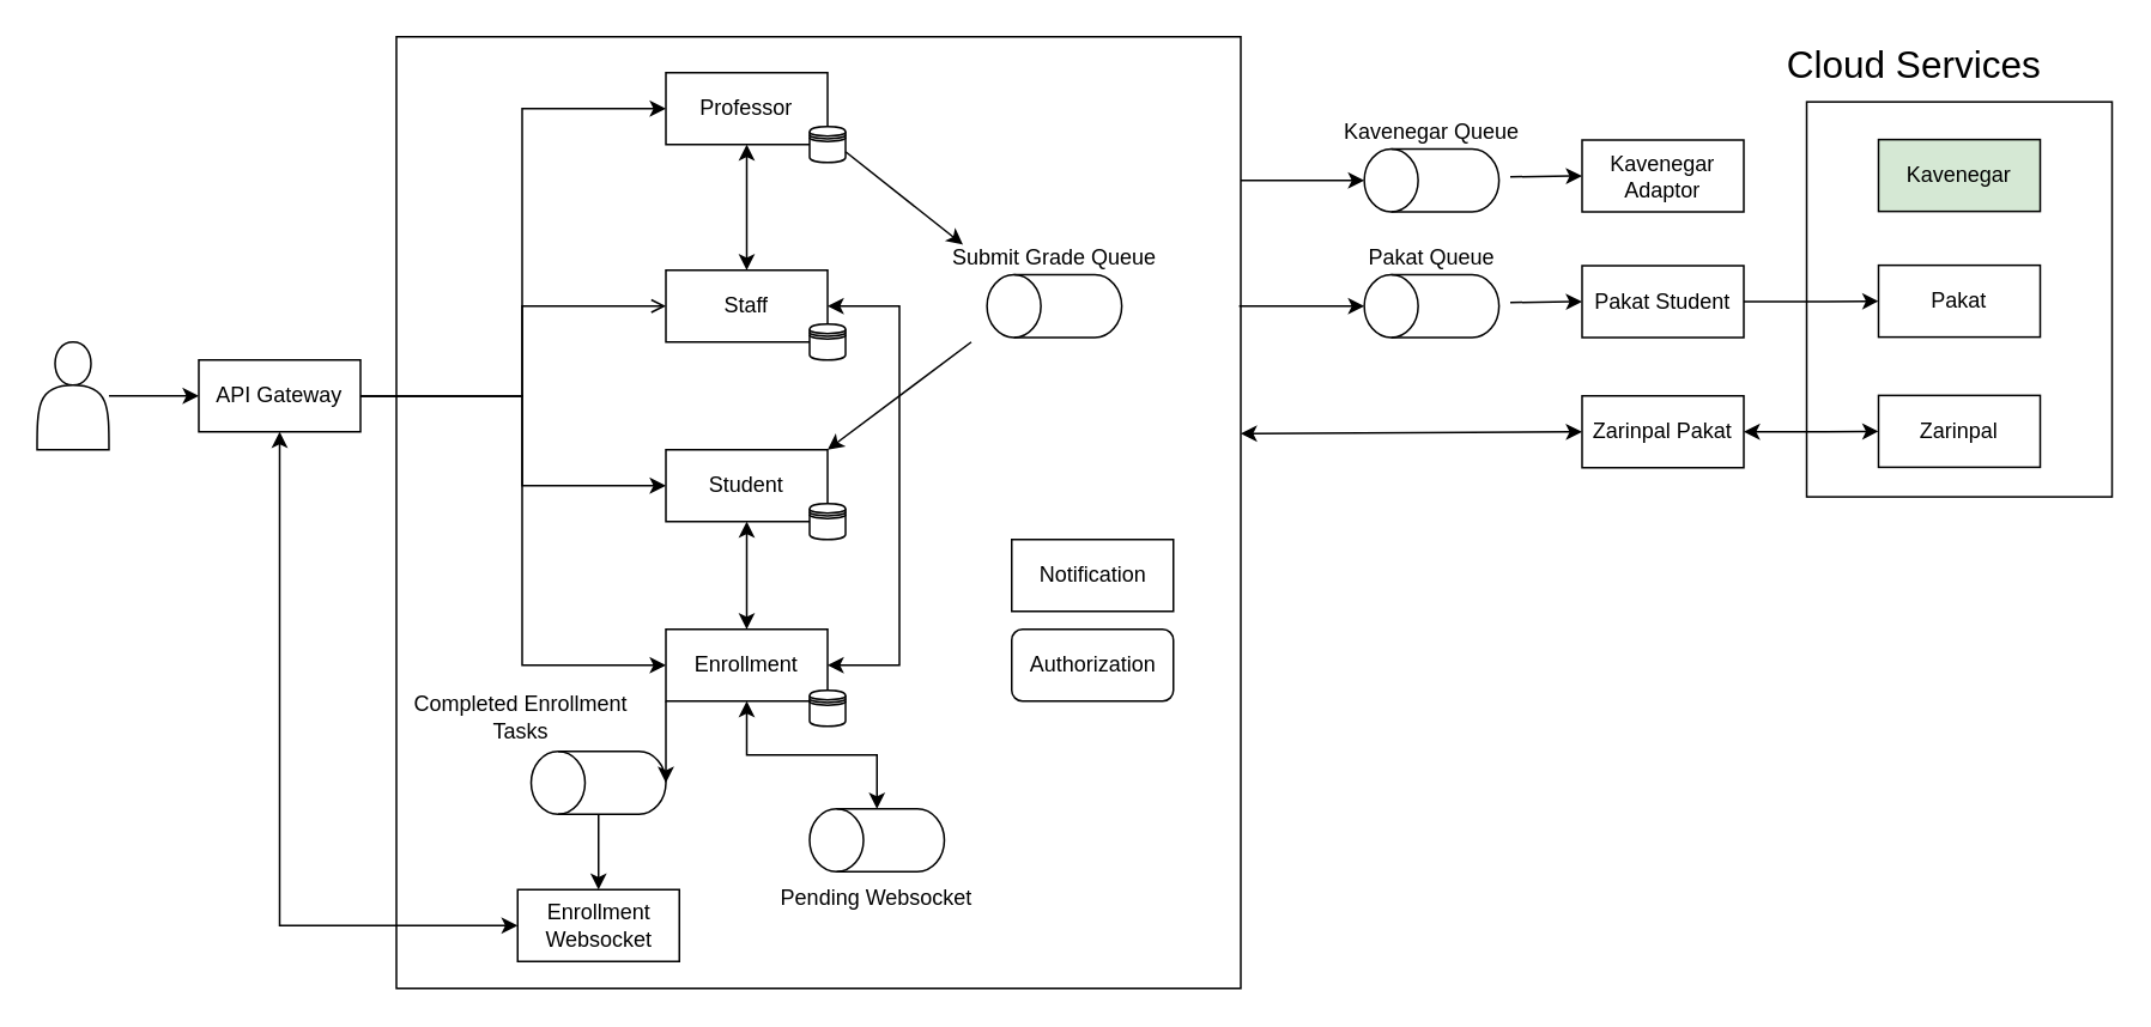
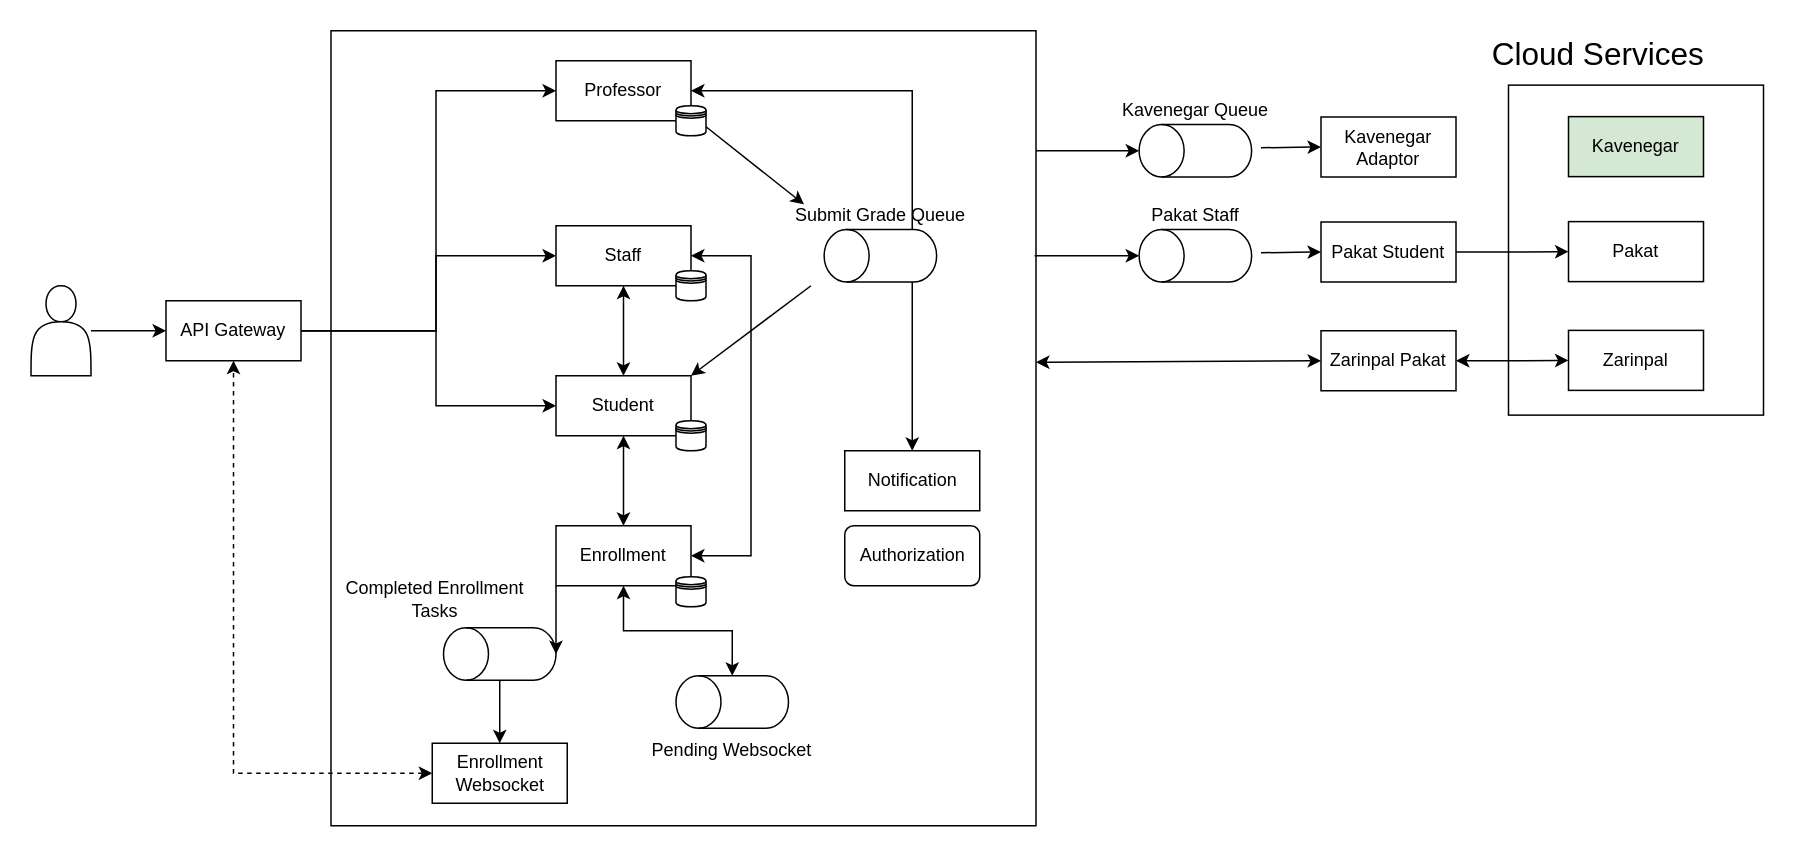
  <mxCell id="0" />
  <mxCell id="1" parent="0" />
  <mxCell id="2" style="edgeStyle=orthogonalEdgeStyle;rounded=0;orthogonalLoop=1;jettySize=auto;html=1;entryX=0;entryY=0.5;entryDx=0;entryDy=0;" parent="1" source="3" target="8" edge="1"><mxGeometry relative="1" as="geometry" /></mxCell>
  <mxCell id="3" value="" style="shape=actor;whiteSpace=wrap;html=1;" parent="1" vertex="1"><mxGeometry x="20" y="190" width="40" height="60" as="geometry" /></mxCell>
  <mxCell id="4" style="edgeStyle=orthogonalEdgeStyle;rounded=0;orthogonalLoop=1;jettySize=auto;html=1;entryX=0;entryY=0.5;entryDx=0;entryDy=0;" edge="1" parent="1" source="8" target="18"><mxGeometry relative="1" as="geometry"><Array as="points"><mxPoint x="290" y="220" /><mxPoint x="290" y="60" /></Array></mxGeometry></mxCell>
- <mxCell id="5" style="edgeStyle=orthogonalEdgeStyle;rounded=0;orthogonalLoop=1;jettySize=auto;html=1;entryX=0;entryY=0.5;entryDx=0;entryDy=0;endArrow=open;" edge="1" parent="1" source="8" target="11"><mxGeometry relative="1" as="geometry"><Array as="points"><mxPoint x="290" y="220" /><mxPoint x="290" y="170" /></Array></mxGeometry></mxCell>
+ <mxCell id="5" style="edgeStyle=orthogonalEdgeStyle;rounded=0;orthogonalLoop=1;jettySize=auto;html=1;entryX=0;entryY=0.5;entryDx=0;entryDy=0;" edge="1" parent="1" source="8" target="11"><mxGeometry relative="1" as="geometry"><Array as="points"><mxPoint x="290" y="220" /><mxPoint x="290" y="170" /></Array></mxGeometry></mxCell>
  <mxCell id="6" style="edgeStyle=orthogonalEdgeStyle;rounded=0;orthogonalLoop=1;jettySize=auto;html=1;entryX=0;entryY=0.5;entryDx=0;entryDy=0;" edge="1" parent="1" source="8" target="14"><mxGeometry relative="1" as="geometry"><Array as="points"><mxPoint x="290" y="220" /><mxPoint x="290" y="270" /></Array></mxGeometry></mxCell>
- <mxCell id="7" style="edgeStyle=orthogonalEdgeStyle;rounded=0;orthogonalLoop=1;jettySize=auto;html=1;entryX=0;entryY=0.5;entryDx=0;entryDy=0;" edge="1" parent="1" source="8" target="16"><mxGeometry relative="1" as="geometry"><Array as="points"><mxPoint x="290" y="220" /><mxPoint x="290" y="370" /></Array></mxGeometry></mxCell>
  <mxCell id="8" value="API Gateway" style="rounded=0;whiteSpace=wrap;html=1;" parent="1" vertex="1"><mxGeometry x="110" y="200" width="90" height="40" as="geometry" /></mxCell>
+ <mxCell id="9" style="edgeStyle=orthogonalEdgeStyle;rounded=0;orthogonalLoop=1;jettySize=auto;html=1;entryX=0.5;entryY=0;entryDx=0;entryDy=0;startArrow=classic;startFill=1;endArrow=classic;endFill=1;" edge="1" parent="1" source="11" target="14"><mxGeometry relative="1" as="geometry" /></mxCell>
  <mxCell id="10" style="edgeStyle=orthogonalEdgeStyle;rounded=0;orthogonalLoop=1;jettySize=auto;html=1;entryX=1;entryY=0.5;entryDx=0;entryDy=0;startArrow=classic;startFill=1;endArrow=classic;endFill=1;" edge="1" parent="1" source="11" target="16"><mxGeometry relative="1" as="geometry"><Array as="points"><mxPoint x="500" y="170" /><mxPoint x="500" y="370" /></Array></mxGeometry></mxCell>
  <mxCell id="11" value="Staff" style="rounded=0;whiteSpace=wrap;html=1;" parent="1" vertex="1"><mxGeometry x="370" y="150" width="90" height="40" as="geometry" /></mxCell>
  <mxCell id="12" value="Authorization" style="whiteSpace=wrap;html=1;rounded=1;" parent="1" vertex="1"><mxGeometry x="562.5" y="350" width="90" height="40" as="geometry" /></mxCell>
  <mxCell id="13" style="edgeStyle=orthogonalEdgeStyle;rounded=0;orthogonalLoop=1;jettySize=auto;html=1;entryX=0.5;entryY=0;entryDx=0;entryDy=0;startArrow=classic;startFill=1;endArrow=classic;endFill=1;" edge="1" parent="1" source="14" target="16"><mxGeometry relative="1" as="geometry" /></mxCell>
  <mxCell id="14" value="Student" style="rounded=0;whiteSpace=wrap;html=1;" parent="1" vertex="1"><mxGeometry x="370" y="250" width="90" height="40" as="geometry" /></mxCell>
  <mxCell id="15" style="edgeStyle=orthogonalEdgeStyle;rounded=0;orthogonalLoop=1;jettySize=auto;html=1;entryX=1;entryY=0.5;entryDx=0;entryDy=0;entryPerimeter=0;startArrow=classic;startFill=1;" edge="1" parent="1" source="16" target="25"><mxGeometry relative="1" as="geometry" /></mxCell>
  <mxCell id="16" value="Enrollment" style="rounded=0;whiteSpace=wrap;html=1;" vertex="1" parent="1"><mxGeometry x="370" y="350" width="90" height="40" as="geometry" /></mxCell>
- <mxCell id="17" style="edgeStyle=orthogonalEdgeStyle;rounded=0;orthogonalLoop=1;jettySize=auto;html=1;entryX=0.5;entryY=0;entryDx=0;entryDy=0;startArrow=classic;startFill=1;endArrow=classic;endFill=1;" edge="1" parent="1" source="18" target="11"><mxGeometry relative="1" as="geometry" /></mxCell>
+ <mxCell id="17" style="edgeStyle=orthogonalEdgeStyle;rounded=0;orthogonalLoop=1;jettySize=auto;html=1;startArrow=classic;startFill=1;endArrow=classic;endFill=1;" edge="1" parent="1" source="18" target="35"><mxGeometry relative="1" as="geometry" /></mxCell>
  <mxCell id="18" value="Professor" style="rounded=0;whiteSpace=wrap;html=1;" vertex="1" parent="1"><mxGeometry x="370" y="40" width="90" height="40" as="geometry" /></mxCell>
  <mxCell id="19" value="" style="shape=datastore;whiteSpace=wrap;html=1;" vertex="1" parent="1"><mxGeometry x="450" y="70" width="20" height="20" as="geometry" /></mxCell>
  <mxCell id="20" value="" style="shape=datastore;whiteSpace=wrap;html=1;" vertex="1" parent="1"><mxGeometry x="450" y="180" width="20" height="20" as="geometry" /></mxCell>
  <mxCell id="21" value="" style="shape=datastore;whiteSpace=wrap;html=1;" vertex="1" parent="1"><mxGeometry x="450" y="280" width="20" height="20" as="geometry" /></mxCell>
  <mxCell id="22" value="" style="shape=datastore;whiteSpace=wrap;html=1;" vertex="1" parent="1"><mxGeometry x="450" y="384" width="20" height="20" as="geometry" /></mxCell>
  <mxCell id="23" value="" style="shape=cylinder3;whiteSpace=wrap;html=1;boundedLbl=1;backgroundOutline=1;size=15;rotation=-90;" vertex="1" parent="1"><mxGeometry x="568.75" y="132.5" width="35" height="75" as="geometry" /></mxCell>
  <mxCell id="24" value="Submit Grade Queue" style="text;html=1;strokeColor=none;fillColor=none;align=center;verticalAlign=middle;whiteSpace=wrap;rounded=0;" vertex="1" parent="1"><mxGeometry x="520" y="137.5" width="132.5" height="10" as="geometry" /></mxCell>
  <mxCell id="25" value="" style="shape=cylinder3;whiteSpace=wrap;html=1;boundedLbl=1;backgroundOutline=1;size=15;rotation=-90;" vertex="1" parent="1"><mxGeometry x="470" y="430" width="35" height="75" as="geometry" /></mxCell>
  <mxCell id="26" value="Pending Websocket" style="text;html=1;strokeColor=none;fillColor=none;align=center;verticalAlign=middle;whiteSpace=wrap;rounded=0;" vertex="1" parent="1"><mxGeometry x="421.25" y="495" width="132.5" height="10" as="geometry" /></mxCell>
  <mxCell id="27" value="" style="endArrow=classic;html=1;rounded=0;exitX=1;exitY=0.7;exitDx=0;exitDy=0;entryX=0.116;entryY=-0.174;entryDx=0;entryDy=0;entryPerimeter=0;" edge="1" parent="1" source="19" target="24"><mxGeometry width="50" height="50" relative="1" as="geometry"><mxPoint x="340" y="280" as="sourcePoint" /><mxPoint x="390" y="230" as="targetPoint" /></mxGeometry></mxCell>
  <mxCell id="28" value="" style="endArrow=classic;html=1;rounded=0;entryX=1;entryY=0;entryDx=0;entryDy=0;" edge="1" parent="1" target="14"><mxGeometry width="50" height="50" relative="1" as="geometry"><mxPoint x="540" y="190" as="sourcePoint" /><mxPoint x="390" y="230" as="targetPoint" /></mxGeometry></mxCell>
- <mxCell id="29" style="edgeStyle=orthogonalEdgeStyle;rounded=0;orthogonalLoop=1;jettySize=auto;html=1;entryX=0.5;entryY=1;entryDx=0;entryDy=0;startArrow=classic;startFill=1;" edge="1" parent="1" source="30" target="8"><mxGeometry relative="1" as="geometry" /></mxCell>
+ <mxCell id="29" style="edgeStyle=orthogonalEdgeStyle;rounded=0;orthogonalLoop=1;jettySize=auto;html=1;entryX=0.5;entryY=1;entryDx=0;entryDy=0;startArrow=classic;startFill=1;dashed=1;" edge="1" parent="1" source="30" target="8"><mxGeometry relative="1" as="geometry" /></mxCell>
  <mxCell id="30" value="Enrollment Websocket" style="rounded=0;whiteSpace=wrap;html=1;" vertex="1" parent="1"><mxGeometry x="287.5" y="495" width="90" height="40" as="geometry" /></mxCell>
  <mxCell id="31" style="edgeStyle=orthogonalEdgeStyle;rounded=0;orthogonalLoop=1;jettySize=auto;html=1;entryX=0.5;entryY=0;entryDx=0;entryDy=0;startArrow=none;startFill=0;endArrow=classic;endFill=1;" edge="1" parent="1" source="32" target="30"><mxGeometry relative="1" as="geometry" /></mxCell>
  <mxCell id="32" value="" style="shape=cylinder3;whiteSpace=wrap;html=1;boundedLbl=1;backgroundOutline=1;size=15;rotation=-90;" vertex="1" parent="1"><mxGeometry x="315" y="398" width="35" height="75" as="geometry" /></mxCell>
  <mxCell id="33" value="Completed Enrollment Tasks" style="text;html=1;strokeColor=none;fillColor=none;align=center;verticalAlign=middle;whiteSpace=wrap;rounded=0;" vertex="1" parent="1"><mxGeometry x="222.5" y="394" width="132.5" height="10" as="geometry" /></mxCell>
  <mxCell id="34" value="" style="endArrow=classic;html=1;rounded=0;exitX=0;exitY=1;exitDx=0;exitDy=0;entryX=0.5;entryY=1;entryDx=0;entryDy=0;entryPerimeter=0;" edge="1" parent="1" source="16" target="32"><mxGeometry width="50" height="50" relative="1" as="geometry"><mxPoint x="340" y="380" as="sourcePoint" /><mxPoint x="390" y="330" as="targetPoint" /></mxGeometry></mxCell>
  <mxCell id="35" value="Notification" style="rounded=0;whiteSpace=wrap;html=1;" vertex="1" parent="1"><mxGeometry x="562.5" y="300" width="90" height="40" as="geometry" /></mxCell>
  <mxCell id="36" value="" style="shape=cylinder3;whiteSpace=wrap;html=1;boundedLbl=1;backgroundOutline=1;size=15;rotation=-90;" vertex="1" parent="1"><mxGeometry x="778.75" y="62.5" width="35" height="75" as="geometry" /></mxCell>
  <mxCell id="37" value="Kavenegar Queue" style="text;html=1;strokeColor=none;fillColor=none;align=center;verticalAlign=middle;whiteSpace=wrap;rounded=0;" vertex="1" parent="1"><mxGeometry x="730" y="67.5" width="132.5" height="10" as="geometry" /></mxCell>
  <mxCell id="38" value="" style="shape=cylinder3;whiteSpace=wrap;html=1;boundedLbl=1;backgroundOutline=1;size=15;rotation=-90;" vertex="1" parent="1"><mxGeometry x="778.75" y="132.5" width="35" height="75" as="geometry" /></mxCell>
- <mxCell id="39" value="Pakat Queue" style="text;html=1;strokeColor=none;fillColor=none;align=center;verticalAlign=middle;whiteSpace=wrap;rounded=0;" vertex="1" parent="1"><mxGeometry x="730" y="137.5" width="132.5" height="10" as="geometry" /></mxCell>
+ <mxCell id="39" value="Pakat Staff" style="text;html=1;strokeColor=none;fillColor=none;align=center;verticalAlign=middle;whiteSpace=wrap;rounded=0;" vertex="1" parent="1"><mxGeometry x="730" y="137.5" width="132.5" height="10" as="geometry" /></mxCell>
  <mxCell id="40" value="Kavenegar Adaptor" style="rounded=0;whiteSpace=wrap;html=1;" vertex="1" parent="1"><mxGeometry x="880" y="77.5" width="90" height="40" as="geometry" /></mxCell>
  <mxCell id="41" style="edgeStyle=orthogonalEdgeStyle;rounded=0;orthogonalLoop=1;jettySize=auto;html=1;entryX=0;entryY=0.5;entryDx=0;entryDy=0;fontSize=21;startArrow=none;startFill=0;endArrow=classic;endFill=1;" edge="1" parent="1" source="42" target="53"><mxGeometry relative="1" as="geometry" /></mxCell>
  <mxCell id="42" value="Pakat Student" style="rounded=0;whiteSpace=wrap;html=1;" vertex="1" parent="1"><mxGeometry x="880" y="147.5" width="90" height="40" as="geometry" /></mxCell>
  <mxCell id="43" style="edgeStyle=orthogonalEdgeStyle;rounded=0;orthogonalLoop=1;jettySize=auto;html=1;entryX=0;entryY=0.5;entryDx=0;entryDy=0;fontSize=21;startArrow=classic;startFill=1;endArrow=classic;endFill=1;" edge="1" parent="1" source="44" target="54"><mxGeometry relative="1" as="geometry" /></mxCell>
  <mxCell id="44" value="Zarinpal Pakat" style="rounded=0;whiteSpace=wrap;html=1;" vertex="1" parent="1"><mxGeometry x="880" y="220" width="90" height="40" as="geometry" /></mxCell>
  <mxCell id="45" value="" style="endArrow=classic;html=1;rounded=0;entryX=0;entryY=0.5;entryDx=0;entryDy=0;" edge="1" parent="1" target="40"><mxGeometry width="50" height="50" relative="1" as="geometry"><mxPoint x="840" y="98" as="sourcePoint" /><mxPoint x="730" y="240" as="targetPoint" /></mxGeometry></mxCell>
  <mxCell id="46" value="" style="endArrow=classic;html=1;rounded=0;entryX=0;entryY=0.5;entryDx=0;entryDy=0;" edge="1" parent="1" target="42"><mxGeometry width="50" height="50" relative="1" as="geometry"><mxPoint x="840" y="168" as="sourcePoint" /><mxPoint x="730" y="240" as="targetPoint" /></mxGeometry></mxCell>
  <mxCell id="47" value="" style="rounded=0;whiteSpace=wrap;html=1;fillColor=none;" vertex="1" parent="1"><mxGeometry x="220" y="20" width="470" height="530" as="geometry" /></mxCell>
  <mxCell id="48" value="" style="endArrow=classic;html=1;rounded=0;entryX=0.5;entryY=0;entryDx=0;entryDy=0;entryPerimeter=0;exitX=1;exitY=0.151;exitDx=0;exitDy=0;exitPerimeter=0;" edge="1" parent="1" source="47" target="36"><mxGeometry width="50" height="50" relative="1" as="geometry"><mxPoint x="640" y="300" as="sourcePoint" /><mxPoint x="690" y="250" as="targetPoint" /></mxGeometry></mxCell>
  <mxCell id="49" value="" style="endArrow=classic;html=1;rounded=0;entryX=0.5;entryY=0;entryDx=0;entryDy=0;entryPerimeter=0;exitX=0.998;exitY=0.283;exitDx=0;exitDy=0;exitPerimeter=0;" edge="1" parent="1" source="47" target="38"><mxGeometry width="50" height="50" relative="1" as="geometry"><mxPoint x="640" y="300" as="sourcePoint" /><mxPoint x="690" y="250" as="targetPoint" /></mxGeometry></mxCell>
  <mxCell id="50" value="" style="endArrow=classic;html=1;rounded=0;entryX=0;entryY=0.5;entryDx=0;entryDy=0;exitX=1;exitY=0.417;exitDx=0;exitDy=0;exitPerimeter=0;startArrow=classic;startFill=1;" edge="1" parent="1" source="47" target="44"><mxGeometry width="50" height="50" relative="1" as="geometry"><mxPoint x="640" y="300" as="sourcePoint" /><mxPoint x="690" y="250" as="targetPoint" /></mxGeometry></mxCell>
  <mxCell id="51" value="" style="rounded=0;whiteSpace=wrap;html=1;fillColor=none;" vertex="1" parent="1"><mxGeometry x="1005" y="56.25" width="170" height="220" as="geometry" /></mxCell>
  <mxCell id="52" value="Kavenegar" style="rounded=0;whiteSpace=wrap;html=1;fillColor=#d5e8d4;" vertex="1" parent="1"><mxGeometry x="1045" y="77.25" width="90" height="40" as="geometry" /></mxCell>
  <mxCell id="53" value="Pakat" style="rounded=0;whiteSpace=wrap;html=1;" vertex="1" parent="1"><mxGeometry x="1045" y="147.25" width="90" height="40" as="geometry" /></mxCell>
  <mxCell id="54" value="Zarinpal" style="rounded=0;whiteSpace=wrap;html=1;" vertex="1" parent="1"><mxGeometry x="1045" y="219.75" width="90" height="40" as="geometry" /></mxCell>
  <mxCell id="55" value="Cloud Services" style="text;html=1;strokeColor=none;fillColor=none;align=center;verticalAlign=middle;whiteSpace=wrap;rounded=0;fontSize=21;" vertex="1" parent="1"><mxGeometry x="980" y="20" width="170" height="30" as="geometry" /></mxCell>
